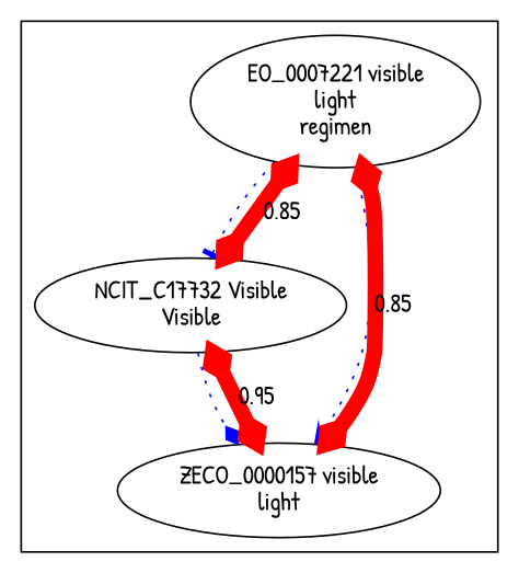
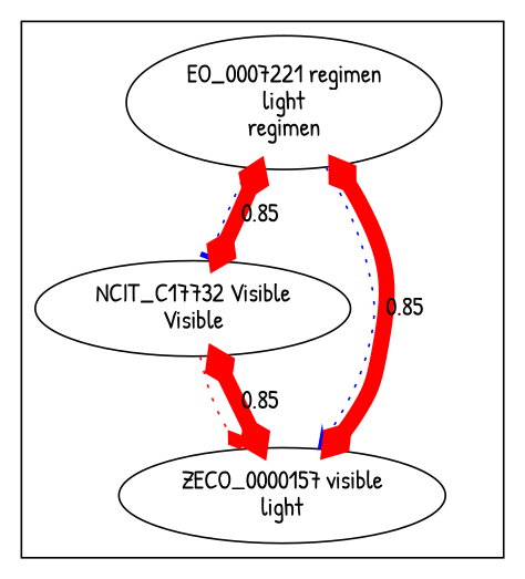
  digraph {
    fontname="Patrick Hand"
    node [fontname="Patrick Hand"]
    edge [arrowhead=ediamond color=blue fontname="Patrick Hand" penwidth=1 style=dotted]
    n1 [label="NCIT_C17732 Visible\nVisible"]
    n2 [label="ZECO_0000157 visible\nlight"]
-   n3 [label="EO_0007221 visible\nlight\nregimen"]
+   n3 [label="EO_0007221 regimen\nlight\nregimen"]
    subgraph cluster_1 {
      n1
      n2
      n3
    }
-   n1 -> n2 [arrowhead=diamond]
-   n1 -> n2 [arrowtail=ediamond color=red dir=both label=0.95 penwidth=9 style=solid]
+   n1 -> n2 [arrowhead=diamond color=red]
+   n1 -> n2 [arrowtail=ediamond color=red dir=both label=0.85 penwidth=9 style=solid]
    n3 -> n1 [arrowhead=tee]
    n3 -> n1 [arrowtail=ediamond color=red dir=both label=0.85 penwidth=9 style=solid]
    n3 -> n2 [arrowhead=vee]
    n3 -> n2 [arrowtail=ediamond color=red dir=both label=0.85 penwidth=9 style=solid]
  }
